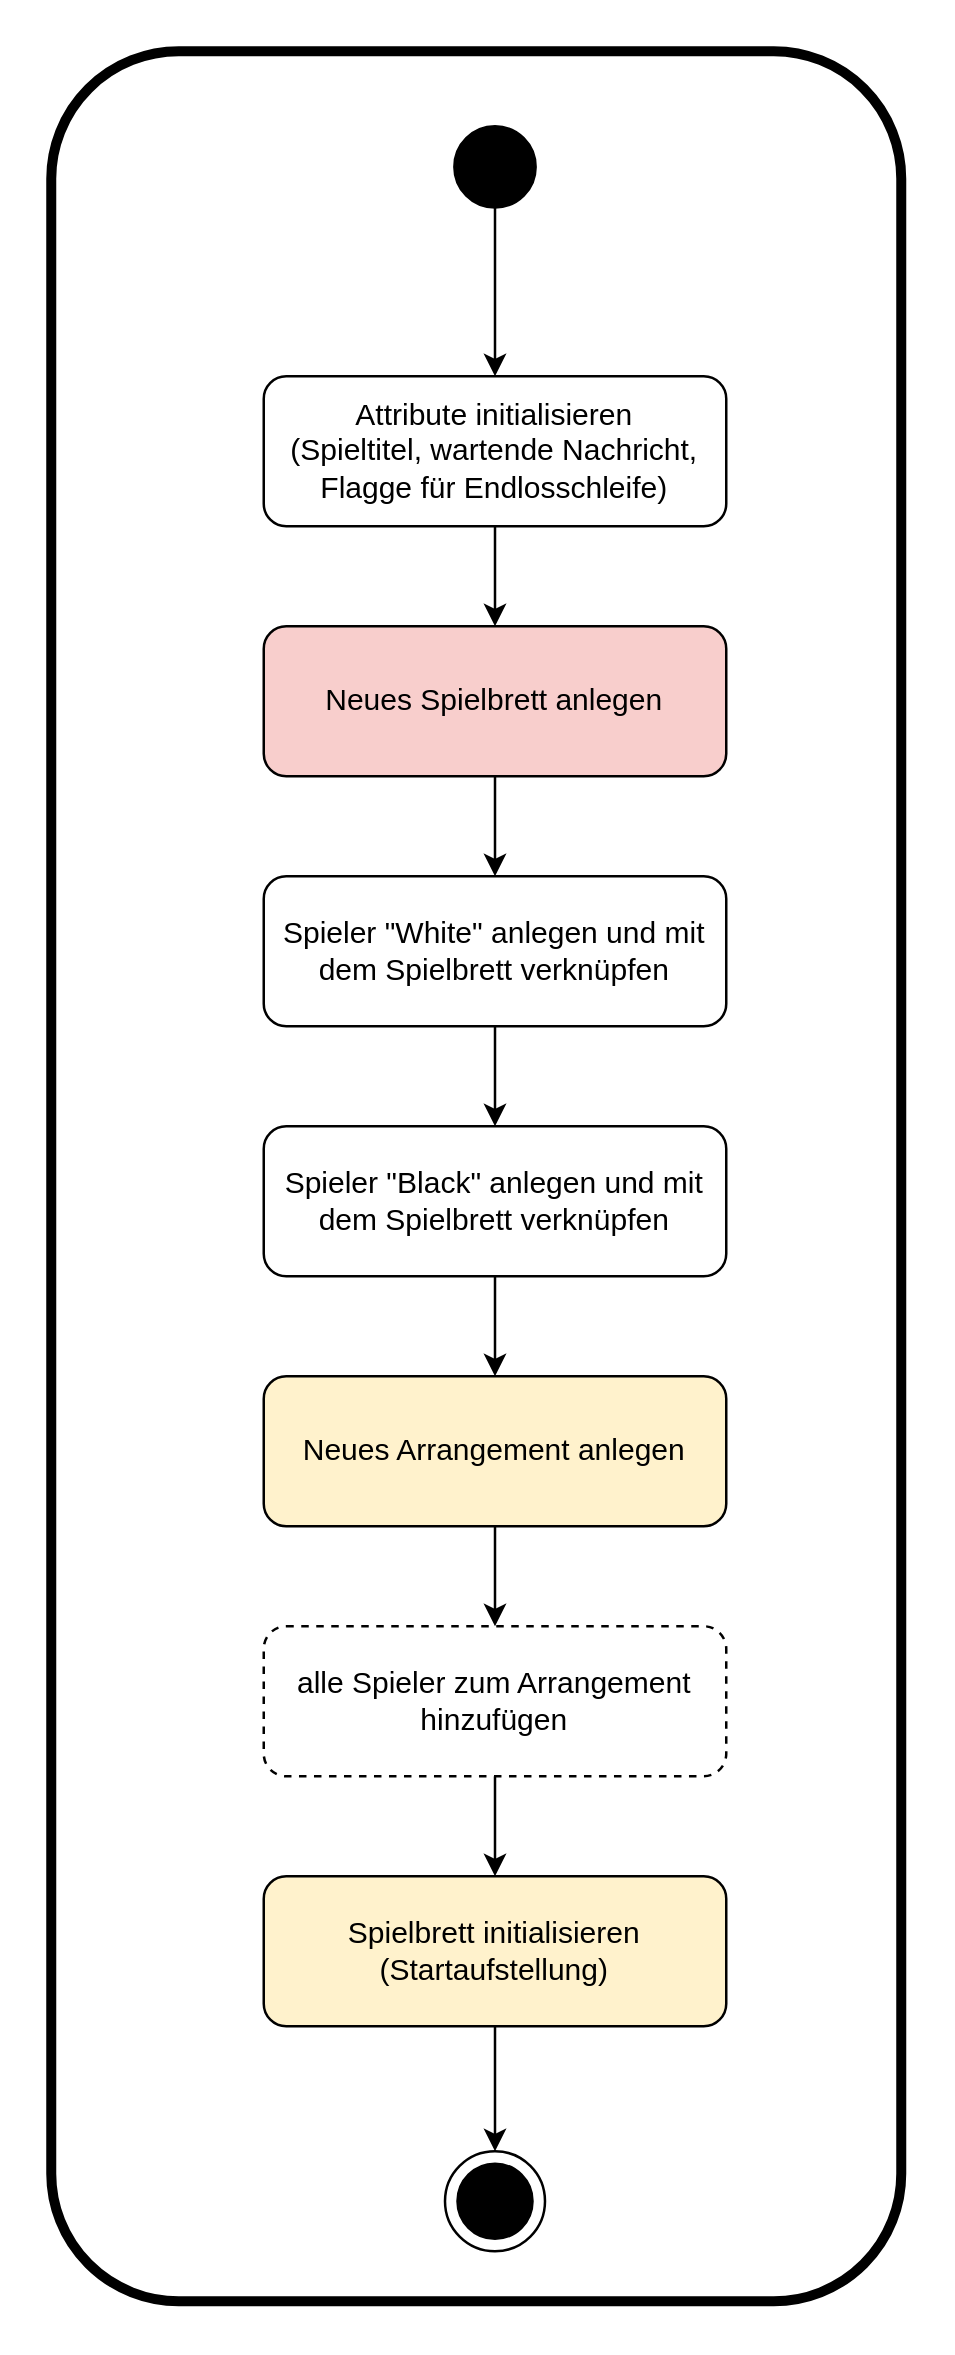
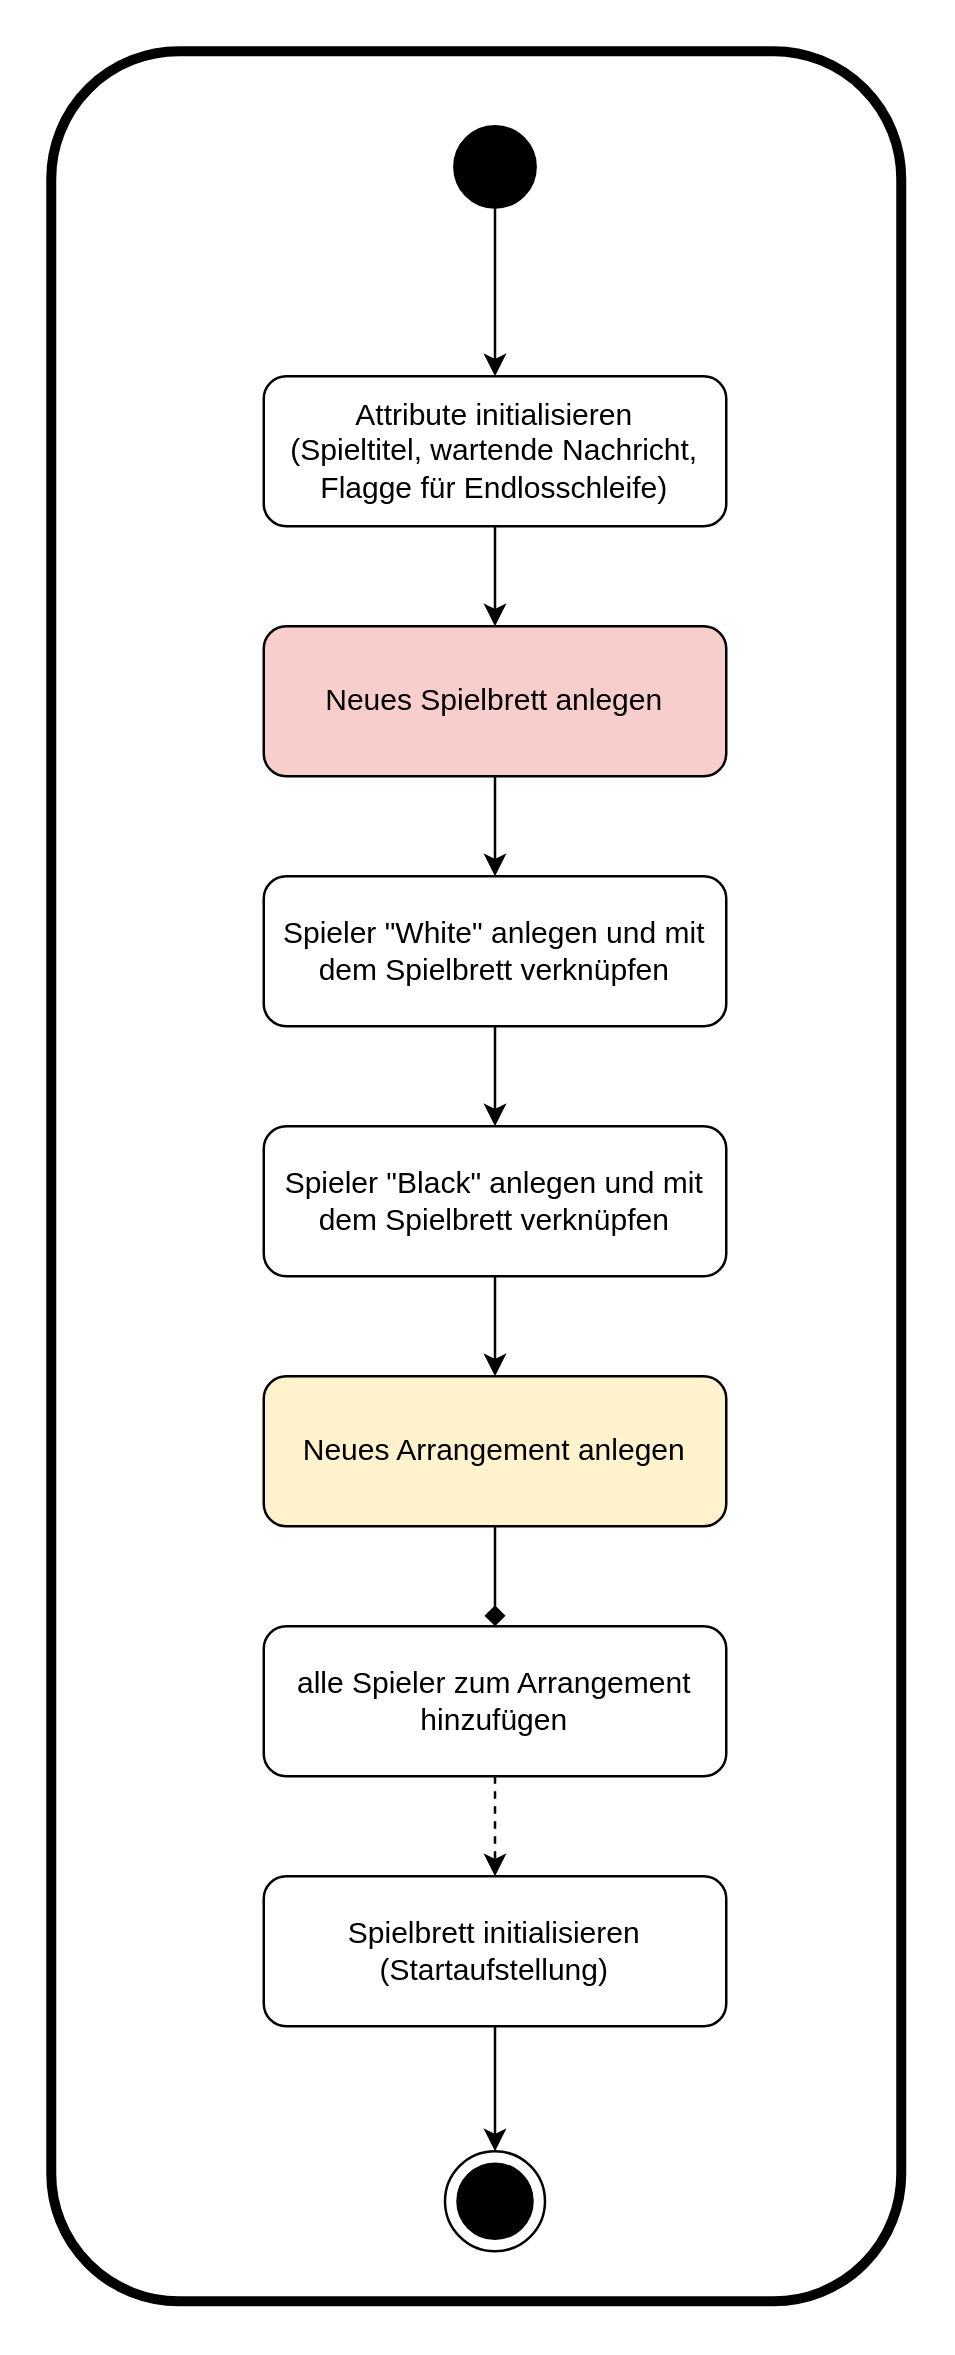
  <mxCell id="0" />
  <mxCell id="1" parent="0" />
  <mxCell id="2" style="edgeStyle=orthogonalEdgeStyle;rounded=0;orthogonalLoop=1;jettySize=auto;html=1;exitX=0.5;exitY=1;exitDx=0;exitDy=0;entryX=0.5;entryY=0;entryDx=0;entryDy=0;" edge="1" parent="1" source="3" target="5"><mxGeometry relative="1" as="geometry" /></mxCell>
  <mxCell id="3" value="" style="ellipse;whiteSpace=wrap;html=1;aspect=fixed;fillColor=#000000;" vertex="1" parent="1"><mxGeometry x="181.25" y="50" width="32.5" height="32.5" as="geometry" /></mxCell>
  <mxCell id="4" style="edgeStyle=orthogonalEdgeStyle;rounded=0;orthogonalLoop=1;jettySize=auto;html=1;exitX=0.5;exitY=1;exitDx=0;exitDy=0;entryX=0.5;entryY=0;entryDx=0;entryDy=0;" edge="1" parent="1" source="5" target="7"><mxGeometry relative="1" as="geometry" /></mxCell>
  <mxCell id="5" value="&lt;div&gt;Attribute initialisieren&lt;/div&gt;&lt;div&gt;(Spieltitel, wartende Nachricht, Flagge für Endlosschleife)&lt;br&gt;&lt;/div&gt;" style="rounded=1;whiteSpace=wrap;html=1;" vertex="1" parent="1"><mxGeometry x="105" y="150" width="185" height="60" as="geometry" /></mxCell>
  <mxCell id="6" style="edgeStyle=orthogonalEdgeStyle;rounded=0;orthogonalLoop=1;jettySize=auto;html=1;exitX=0.5;exitY=1;exitDx=0;exitDy=0;entryX=0.5;entryY=0;entryDx=0;entryDy=0;" edge="1" parent="1" source="7" target="9"><mxGeometry relative="1" as="geometry" /></mxCell>
  <mxCell id="7" value="Neues Spielbrett anlegen" style="rounded=1;whiteSpace=wrap;html=1;fillColor=#f8cecc;" vertex="1" parent="1"><mxGeometry x="105" y="250" width="185" height="60" as="geometry" /></mxCell>
  <mxCell id="8" style="edgeStyle=orthogonalEdgeStyle;rounded=0;orthogonalLoop=1;jettySize=auto;html=1;exitX=0.5;exitY=1;exitDx=0;exitDy=0;entryX=0.5;entryY=0;entryDx=0;entryDy=0;" edge="1" parent="1" source="9" target="11"><mxGeometry relative="1" as="geometry" /></mxCell>
  <mxCell id="9" value="Spieler &quot;White&quot; anlegen und mit dem Spielbrett verknüpfen" style="rounded=1;whiteSpace=wrap;html=1;" vertex="1" parent="1"><mxGeometry x="105" y="350" width="185" height="60" as="geometry" /></mxCell>
  <mxCell id="10" style="edgeStyle=orthogonalEdgeStyle;rounded=0;orthogonalLoop=1;jettySize=auto;html=1;exitX=0.5;exitY=1;exitDx=0;exitDy=0;entryX=0.5;entryY=0;entryDx=0;entryDy=0;" edge="1" parent="1" source="11" target="13"><mxGeometry relative="1" as="geometry" /></mxCell>
  <mxCell id="11" value="Spieler &quot;Black&quot; anlegen und mit dem Spielbrett verknüpfen" style="rounded=1;whiteSpace=wrap;html=1;" vertex="1" parent="1"><mxGeometry x="105" y="450" width="185" height="60" as="geometry" /></mxCell>
- <mxCell id="12" style="edgeStyle=orthogonalEdgeStyle;rounded=0;orthogonalLoop=1;jettySize=auto;html=1;exitX=0.5;exitY=1;exitDx=0;exitDy=0;entryX=0.5;entryY=0;entryDx=0;entryDy=0;" edge="1" parent="1" source="13" target="15"><mxGeometry relative="1" as="geometry" /></mxCell>
+ <mxCell id="12" style="edgeStyle=orthogonalEdgeStyle;rounded=0;orthogonalLoop=1;jettySize=auto;html=1;exitX=0.5;exitY=1;exitDx=0;exitDy=0;entryX=0.5;entryY=0;entryDx=0;entryDy=0;endArrow=diamond;" edge="1" parent="1" source="13" target="15"><mxGeometry relative="1" as="geometry" /></mxCell>
  <mxCell id="13" value="Neues Arrangement anlegen" style="rounded=1;whiteSpace=wrap;html=1;fillColor=#fff2cc;" vertex="1" parent="1"><mxGeometry x="105" y="550" width="185" height="60" as="geometry" /></mxCell>
- <mxCell id="14" style="edgeStyle=orthogonalEdgeStyle;rounded=0;orthogonalLoop=1;jettySize=auto;html=1;exitX=0.5;exitY=1;exitDx=0;exitDy=0;entryX=0.5;entryY=0;entryDx=0;entryDy=0;" edge="1" parent="1" source="15" target="17"><mxGeometry relative="1" as="geometry" /></mxCell>
- <mxCell id="15" value="alle Spieler zum Arrangement hinzufügen" style="rounded=1;whiteSpace=wrap;html=1;dashed=1;" vertex="1" parent="1"><mxGeometry x="105" y="650" width="185" height="60" as="geometry" /></mxCell>
+ <mxCell id="14" style="edgeStyle=orthogonalEdgeStyle;rounded=0;orthogonalLoop=1;jettySize=auto;html=1;exitX=0.5;exitY=1;exitDx=0;exitDy=0;entryX=0.5;entryY=0;entryDx=0;entryDy=0;dashed=1;" edge="1" parent="1" source="15" target="17"><mxGeometry relative="1" as="geometry" /></mxCell>
+ <mxCell id="15" value="alle Spieler zum Arrangement hinzufügen" style="rounded=1;whiteSpace=wrap;html=1;" vertex="1" parent="1"><mxGeometry x="105" y="650" width="185" height="60" as="geometry" /></mxCell>
  <mxCell id="16" style="edgeStyle=orthogonalEdgeStyle;rounded=0;orthogonalLoop=1;jettySize=auto;html=1;exitX=0.5;exitY=1;exitDx=0;exitDy=0;entryX=0.5;entryY=0;entryDx=0;entryDy=0;" edge="1" parent="1" source="17" target="18"><mxGeometry relative="1" as="geometry" /></mxCell>
- <mxCell id="17" value="&lt;div&gt;Spielbrett initialisieren &lt;br&gt;&lt;/div&gt;&lt;div&gt;(Startaufstellung)&lt;br&gt;&lt;/div&gt;" style="rounded=1;whiteSpace=wrap;html=1;fillColor=#fff2cc;" vertex="1" parent="1"><mxGeometry x="105" y="750" width="185" height="60" as="geometry" /></mxCell>
+ <mxCell id="17" value="&lt;div&gt;Spielbrett initialisieren &lt;br&gt;&lt;/div&gt;&lt;div&gt;(Startaufstellung)&lt;br&gt;&lt;/div&gt;" style="rounded=1;whiteSpace=wrap;html=1;" vertex="1" parent="1"><mxGeometry x="105" y="750" width="185" height="60" as="geometry" /></mxCell>
  <mxCell id="18" value="" style="ellipse;whiteSpace=wrap;html=1;aspect=fixed;" vertex="1" parent="1"><mxGeometry x="177.5" y="860" width="40" height="40" as="geometry" /></mxCell>
  <mxCell id="19" value="" style="ellipse;whiteSpace=wrap;html=1;aspect=fixed;fillColor=#000000;" vertex="1" parent="1"><mxGeometry x="182.5" y="865" width="30" height="30" as="geometry" /></mxCell>
  <mxCell id="20" value="" style="rounded=1;whiteSpace=wrap;html=1;fillColor=none;strokeWidth=4;" vertex="1" parent="1"><mxGeometry x="20" y="20" width="340" height="900" as="geometry" /></mxCell>
